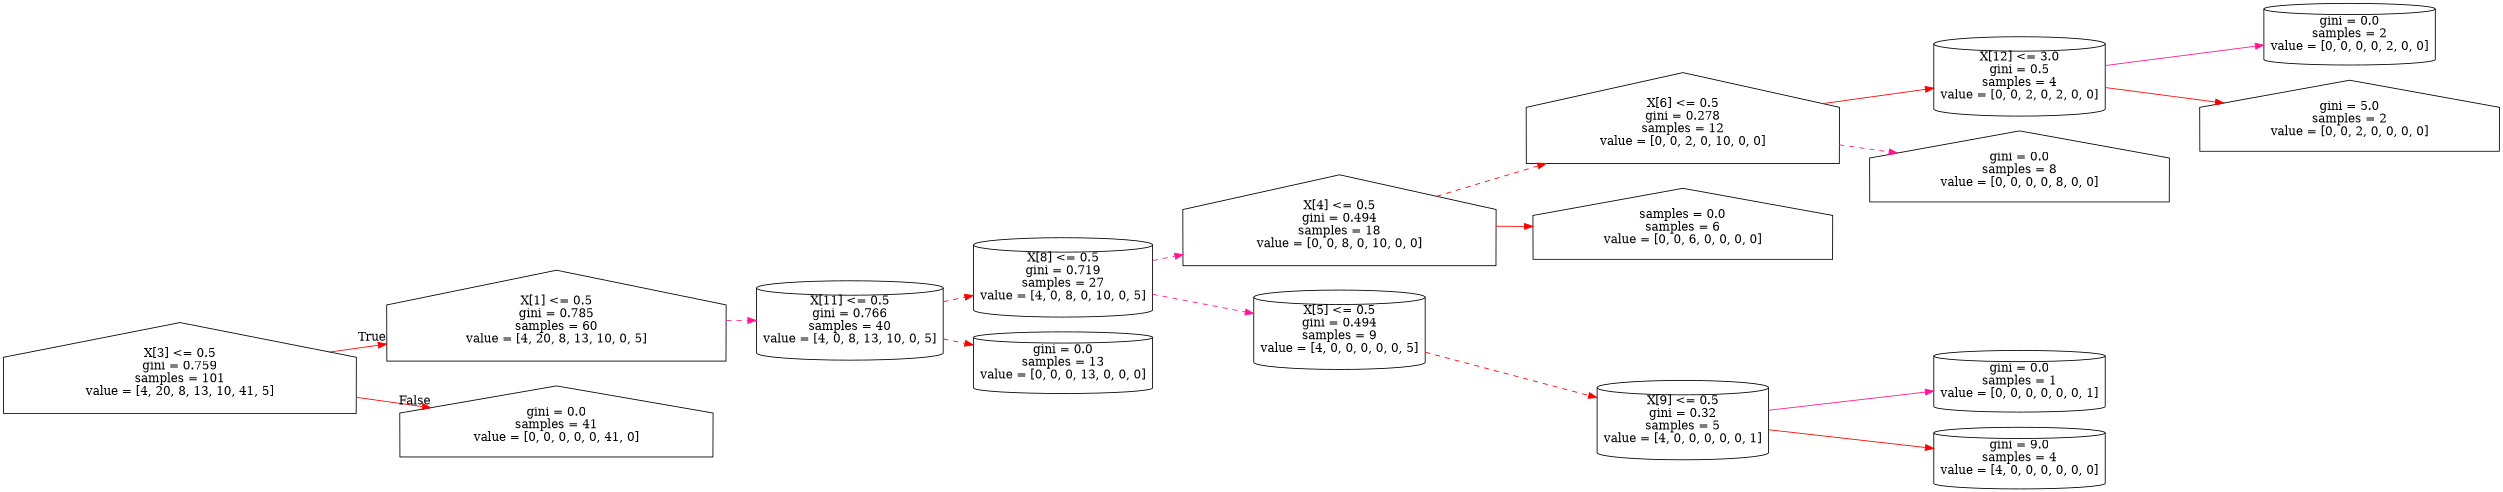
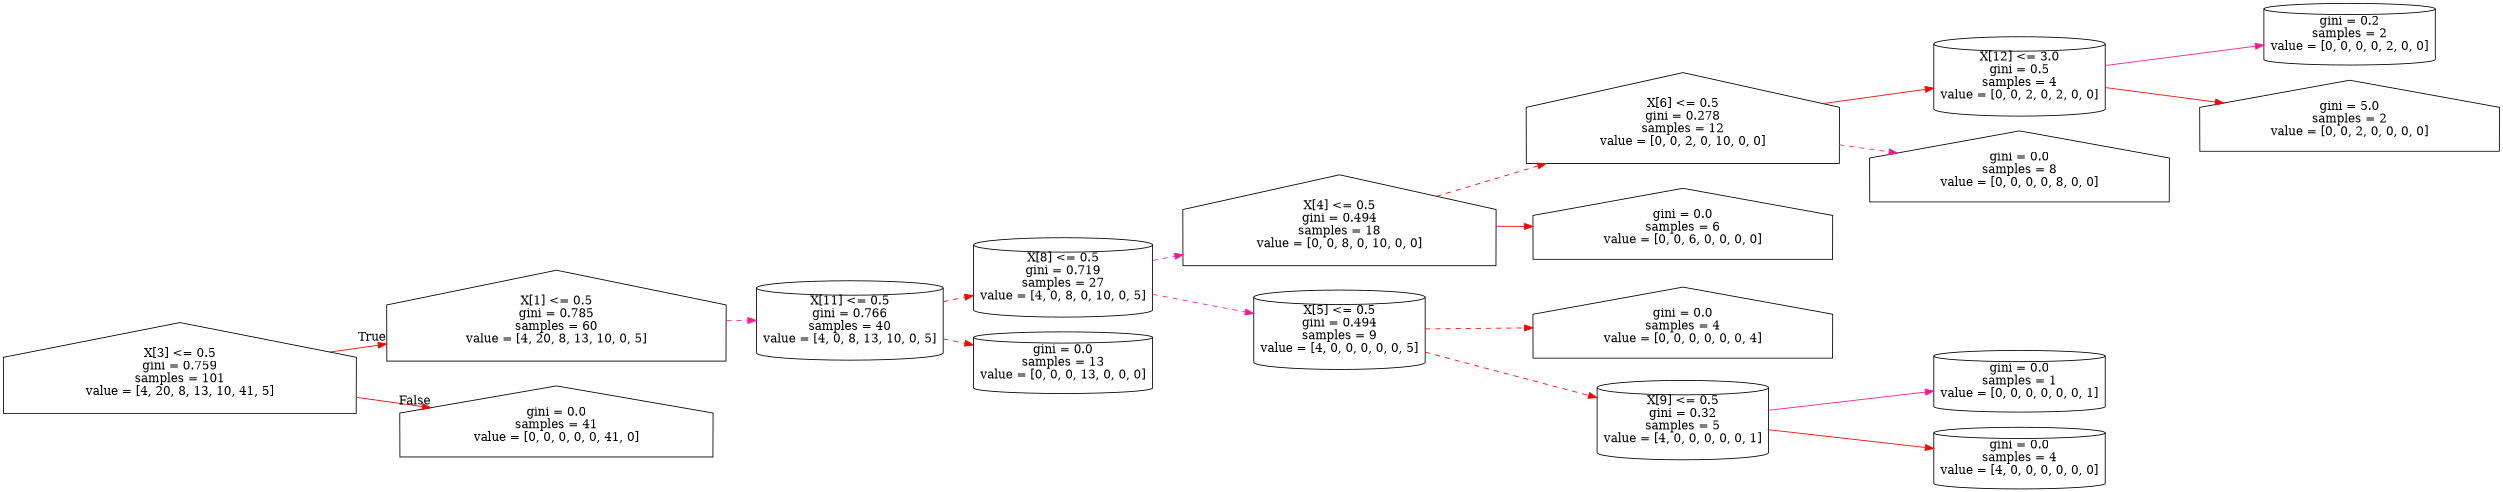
  digraph {
    rankdir=LR
    node [shape=house]
    edge [color=red style=dashed]
    n1 [label="X[3] <= 0.5\ngini = 0.759\nsamples = 101\nvalue = [4, 20, 8, 13, 10, 41, 5]"]
    n2 [label="X[1] <= 0.5\ngini = 0.785\nsamples = 60\nvalue = [4, 20, 8, 13, 10, 0, 5]"]
    n3 [label="gini = 0.0\nsamples = 41\nvalue = [0, 0, 0, 0, 0, 41, 0]"]
    n4 [label="X[11] <= 0.5\ngini = 0.766\nsamples = 40\nvalue = [4, 0, 8, 13, 10, 0, 5]" shape=cylinder]
    n5 [label="X[8] <= 0.5\ngini = 0.719\nsamples = 27\nvalue = [4, 0, 8, 0, 10, 0, 5]" shape=cylinder]
    n6 [label="gini = 0.0\nsamples = 13\nvalue = [0, 0, 0, 13, 0, 0, 0]" shape=cylinder]
    n7 [label="X[4] <= 0.5\ngini = 0.494\nsamples = 18\nvalue = [0, 0, 8, 0, 10, 0, 0]"]
    n8 [label="X[5] <= 0.5\ngini = 0.494\nsamples = 9\nvalue = [4, 0, 0, 0, 0, 0, 5]" shape=cylinder]
    n9 [label="X[6] <= 0.5\ngini = 0.278\nsamples = 12\nvalue = [0, 0, 2, 0, 10, 0, 0]"]
-   n10 [label="samples = 0.0\nsamples = 6\nvalue = [0, 0, 6, 0, 0, 0, 0]"]
+   n10 [label="gini = 0.0\nsamples = 6\nvalue = [0, 0, 6, 0, 0, 0, 0]"]
+   n11 [label="gini = 0.0\nsamples = 4\nvalue = [0, 0, 0, 0, 0, 0, 4]"]
    n12 [label="X[9] <= 0.5\ngini = 0.32\nsamples = 5\nvalue = [4, 0, 0, 0, 0, 0, 1]" shape=cylinder]
    n13 [label="X[12] <= 3.0\ngini = 0.5\nsamples = 4\nvalue = [0, 0, 2, 0, 2, 0, 0]" shape=cylinder]
    n14 [label="gini = 0.0\nsamples = 8\nvalue = [0, 0, 0, 0, 8, 0, 0]"]
-   n15 [label="gini = 0.0\nsamples = 2\nvalue = [0, 0, 0, 0, 2, 0, 0]" shape=cylinder]
+   n15 [label="gini = 0.2\nsamples = 2\nvalue = [0, 0, 0, 0, 2, 0, 0]" shape=cylinder]
    n16 [label="gini = 5.0\nsamples = 2\nvalue = [0, 0, 2, 0, 0, 0, 0]"]
    n17 [label="gini = 0.0\nsamples = 1\nvalue = [0, 0, 0, 0, 0, 0, 1]" shape=cylinder]
-   n18 [label="gini = 9.0\nsamples = 4\nvalue = [4, 0, 0, 0, 0, 0, 0]" shape=cylinder]
+   n18 [label="gini = 0.0\nsamples = 4\nvalue = [4, 0, 0, 0, 0, 0, 0]" shape=cylinder]
    n1 -> n2 [headlabel=True labelangle=45 labeldistance=2.5 style=solid]
    n1 -> n3 [headlabel=False labelangle=-45 labeldistance=2.5 style=solid]
    n2 -> n4 [color=deeppink]
    n4 -> n5
    n4 -> n6
    n5 -> n7 [color=deeppink]
    n5 -> n8 [color=deeppink]
    n7 -> n9
    n7 -> n10 [style=solid]
+   n8 -> n11
    n8 -> n12
    n9 -> n13 [style=solid]
    n9 -> n14 [color=deeppink]
    n12 -> n17 [color=deeppink style=solid]
    n12 -> n18 [style=solid]
    n13 -> n15 [color=deeppink style=solid]
    n13 -> n16 [style=solid]
  }
